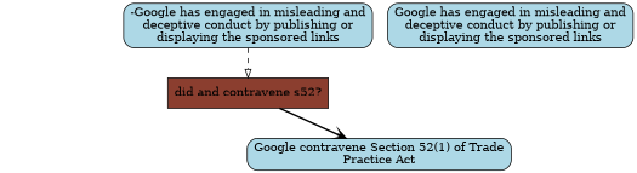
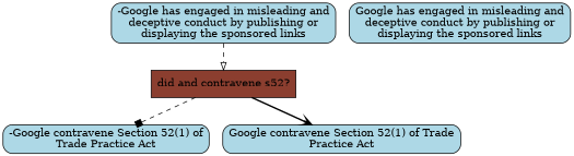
  digraph {
    node [color=black fillcolor=lightblue fixedsize=false shape=box style="rounded,filled"]
    edge [style=dashed]
    n1 [fillcolor=coral4 label="did and contravene s52?" style=filled]
+   "-Google contravene Section 52(1) of\nTrade Practice Act"
    "Google contravene Section 52(1) of Trade\nPractice Act"
    "-Google has engaged in misleading and\ndeceptive conduct by publishing or\ndisplaying the sponsored links"
    "Google has engaged in misleading and\ndeceptive conduct by publishing or\ndisplaying the sponsored links"
+   n1 -> "-Google contravene Section 52(1) of\nTrade Practice Act" [arrowhead=box]
    n1 -> "Google contravene Section 52(1) of Trade\nPractice Act" [arrowhead=vee style=bold]
    "-Google has engaged in misleading and\ndeceptive conduct by publishing or\ndisplaying the sponsored links" -> n1 [arrowhead=onormal]
  }
